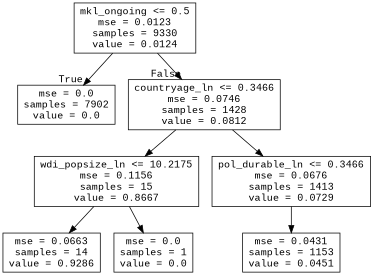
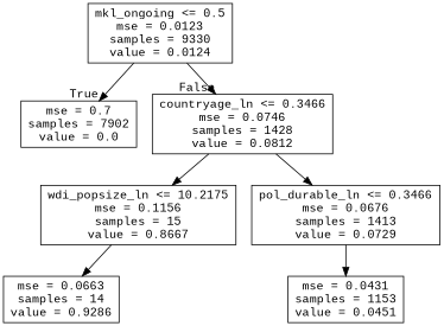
  digraph {
    fontname="Liberation Mono"
    node [fontname="Liberation Mono" shape=box]
    edge [fontname="Liberation Mono"]
    n1 [label="mkl_ongoing <= 0.5\nmse = 0.0123\nsamples = 9330\nvalue = 0.0124"]
-   n2 [label="mse = 0.0\nsamples = 7902\nvalue = 0.0"]
+   n2 [label="mse = 0.7\nsamples = 7902\nvalue = 0.0"]
    n3 [label="countryage_ln <= 0.3466\nmse = 0.0746\nsamples = 1428\nvalue = 0.0812"]
    n4 [label="wdi_popsize_ln <= 10.2175\nmse = 0.1156\nsamples = 15\nvalue = 0.8667"]
    n5 [label="pol_durable_ln <= 0.3466\nmse = 0.0676\nsamples = 1413\nvalue = 0.0729"]
    n6 [label="mse = 0.0663\nsamples = 14\nvalue = 0.9286"]
-   n7 [label="mse = 0.0\nsamples = 1\nvalue = 0.0"]
    n8 [label="mse = 0.0431\nsamples = 1153\nvalue = 0.0451"]
    n1 -> n2 [headlabel=True labelangle=45 labeldistance=2.5]
    n1 -> n3 [headlabel=False labelangle=-45 labeldistance=2.5]
    n3 -> n4
    n3 -> n5
    n4 -> n6
-   n4 -> n7
    n5 -> n8
  }
